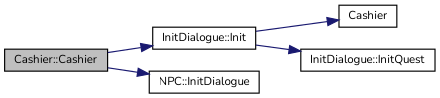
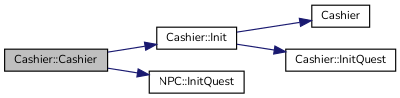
  digraph {
    fontname=Nunito
    rankdir=LR
    node [color=black fontname=Nunito fontsize=10 shape=record]
    edge [color=midnightblue fontname=Nunito fontsize=10 labelfontname=Helvetica labelfontsize=10 style=solid]
    n1 [fillcolor=grey75 fontcolor=black height=0.2 label="Cashier::Cashier" style=filled width=0.4]
-   n2 [height=0.2 label="InitDialogue::Init" width=0.4]
-   n3 [height=0.2 label="NPC::InitDialogue" width=0.4]
+   n2 [height=0.2 label="Cashier::Init" width=0.4]
+   n3 [height=0.2 label="NPC::InitQuest" width=0.4]
    n4 [height=0.2 label=Cashier width=0.4]
-   n5 [height=0.2 label="InitDialogue::InitQuest" width=0.4]
+   n5 [height=0.2 label="Cashier::InitQuest" width=0.4]
    n1 -> n2
    n1 -> n3
    n2 -> n4
    n2 -> n5
  }
